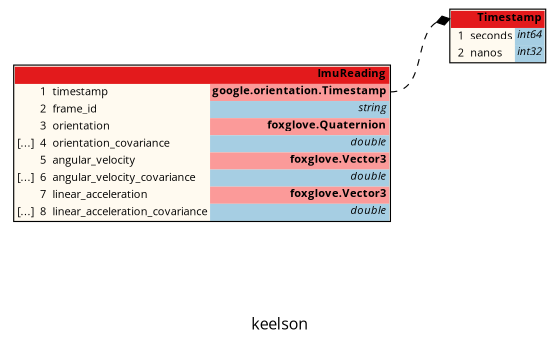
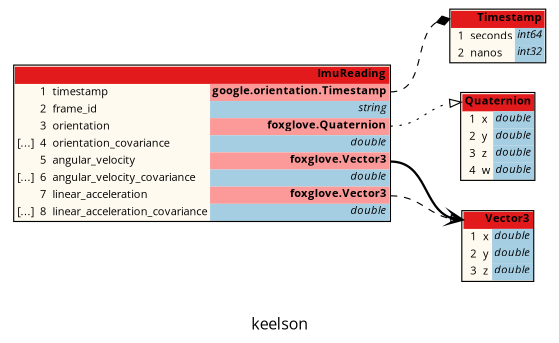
  digraph {
    fontname="Open Sans"
    label=keelson
    rankdir=LR
    node [fontname="Open Sans" fontsize=10 shape=plaintext]
    edge [arrowhead=onormal color="#000000" fontname="Open Sans" headport=header style=dashed]
    n1 [label=<<TABLE BORDER="1" CELLBORDER="0" CELLSPACING="0" BGCOLOR="#fffaf0"><TR><TD COLSPAN="4" PORT="header" BGCOLOR="#e31a1c" ALIGN="right"><b>Timestamp</b></TD></TR><TR><TD ALIGN="right"></TD><TD ALIGN="right">1</TD><TD ALIGN="left">seconds</TD><TD BGCOLOR="#a6cee3" PORT="poseconds" ALIGN="right" TITLE="int64"><i>int64</i></TD></TR><TR><TD ALIGN="right"></TD><TD ALIGN="right">2</TD><TD ALIGN="left">nanos</TD><TD BGCOLOR="#a6cee3" PORT="ponanos" ALIGN="right" TITLE="int32"><i>int32</i></TD></TR></TABLE>>]
+   n2 [label=<<TABLE BORDER="1" CELLBORDER="0" CELLSPACING="0" BGCOLOR="#fffaf0"><TR><TD COLSPAN="4" PORT="header" BGCOLOR="#e31a1c" ALIGN="right"><b>Quaternion</b></TD></TR><TR><TD ALIGN="right"></TD><TD ALIGN="right">1</TD><TD ALIGN="left">x</TD><TD BGCOLOR="#a6cee3" PORT="pox" ALIGN="right" TITLE="double"><i>double</i></TD></TR><TR><TD ALIGN="right"></TD><TD ALIGN="right">2</TD><TD ALIGN="left">y</TD><TD BGCOLOR="#a6cee3" PORT="poy" ALIGN="right" TITLE="double"><i>double</i></TD></TR><TR><TD ALIGN="right"></TD><TD ALIGN="right">3</TD><TD ALIGN="left">z</TD><TD BGCOLOR="#a6cee3" PORT="poz" ALIGN="right" TITLE="double"><i>double</i></TD></TR><TR><TD ALIGN="right"></TD><TD ALIGN="right">4</TD><TD ALIGN="left">w</TD><TD BGCOLOR="#a6cee3" PORT="pow" ALIGN="right" TITLE="double"><i>double</i></TD></TR></TABLE>>]
+   n3 [label=<<TABLE BORDER="1" CELLBORDER="0" CELLSPACING="0" BGCOLOR="#fffaf0"><TR><TD COLSPAN="4" PORT="header" BGCOLOR="#e31a1c" ALIGN="right"><b>Vector3</b></TD></TR><TR><TD ALIGN="right"></TD><TD ALIGN="right">1</TD><TD ALIGN="left">x</TD><TD BGCOLOR="#a6cee3" PORT="pox" ALIGN="right" TITLE="double"><i>double</i></TD></TR><TR><TD ALIGN="right"></TD><TD ALIGN="right">2</TD><TD ALIGN="left">y</TD><TD BGCOLOR="#a6cee3" PORT="poy" ALIGN="right" TITLE="double"><i>double</i></TD></TR><TR><TD ALIGN="right"></TD><TD ALIGN="right">3</TD><TD ALIGN="left">z</TD><TD BGCOLOR="#a6cee3" PORT="poz" ALIGN="right" TITLE="double"><i>double</i></TD></TR></TABLE>>]
    n4 [label=<<TABLE BORDER="1" CELLBORDER="0" CELLSPACING="0" BGCOLOR="#fffaf0"><TR><TD COLSPAN="4" PORT="header" BGCOLOR="#e31a1c" ALIGN="right"><b>ImuReading</b></TD></TR><TR><TD ALIGN="right"></TD><TD ALIGN="right">1</TD><TD ALIGN="left">timestamp</TD><TD BGCOLOR="#fb9a99" PORT="potimestamp" ALIGN="right"><b>google.orientation.Timestamp</b></TD></TR><TR><TD ALIGN="right"></TD><TD ALIGN="right">2</TD><TD ALIGN="left">frame_id</TD><TD BGCOLOR="#a6cee3" PORT="poframe_id" ALIGN="right" TITLE="string"><i>string</i></TD></TR><TR><TD ALIGN="right"></TD><TD ALIGN="right">3</TD><TD ALIGN="left">orientation</TD><TD BGCOLOR="#fb9a99" PORT="poorientation" ALIGN="right"><b>foxglove.Quaternion</b></TD></TR><TR><TD ALIGN="right">[...]</TD><TD ALIGN="right">4</TD><TD ALIGN="left">orientation_covariance</TD><TD BGCOLOR="#a6cee3" PORT="poorientation_covariance" ALIGN="right" TITLE="double"><i>double</i></TD></TR><TR><TD ALIGN="right"></TD><TD ALIGN="right">5</TD><TD ALIGN="left">angular_velocity</TD><TD BGCOLOR="#fb9a99" PORT="poangular_velocity" ALIGN="right"><b>foxglove.Vector3</b></TD></TR><TR><TD ALIGN="right">[...]</TD><TD ALIGN="right">6</TD><TD ALIGN="left">angular_velocity_covariance</TD><TD BGCOLOR="#a6cee3" PORT="poangular_velocity_covariance" ALIGN="right" TITLE="double"><i>double</i></TD></TR><TR><TD ALIGN="right"></TD><TD ALIGN="right">7</TD><TD ALIGN="left">linear_acceleration</TD><TD BGCOLOR="#fb9a99" PORT="polinear_acceleration" ALIGN="right"><b>foxglove.Vector3</b></TD></TR><TR><TD ALIGN="right">[...]</TD><TD ALIGN="right">8</TD><TD ALIGN="left">linear_acceleration_covariance</TD><TD BGCOLOR="#a6cee3" PORT="polinear_acceleration_covariance" ALIGN="right" TITLE="double"><i>double</i></TD></TR></TABLE>>]
    n4 -> n1 [arrowhead=diamond tailport="potimestamp:e"]
+   n4 -> n2 [style=dotted tailport="poorientation:e"]
+   n4 -> n3 [arrowhead=vee style=bold tailport="poangular_velocity:e"]
+   n4 -> n3 [tailport="polinear_acceleration:e"]
  }
